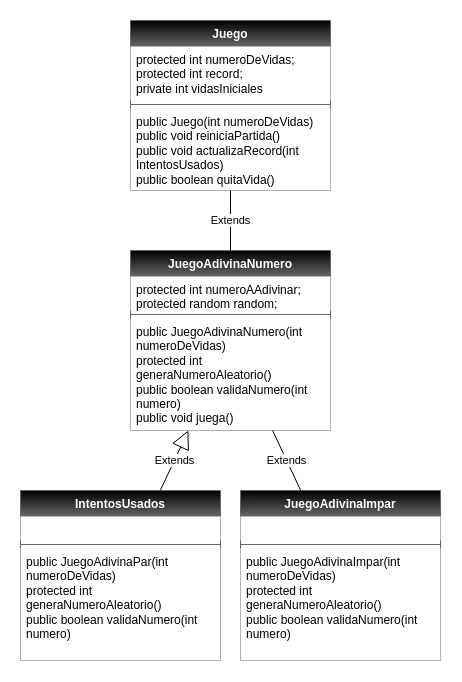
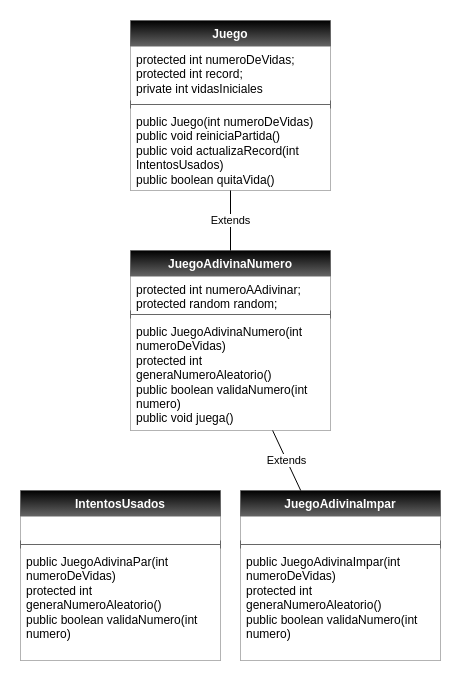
  <mxCell id="0" />
  <mxCell id="1" parent="0" />
  <mxCell id="2" value="&lt;font style=&quot;color: rgb(255, 255, 255);&quot;&gt;Juego&lt;/font&gt;" style="swimlane;fontStyle=1;align=center;verticalAlign=top;childLayout=stackLayout;horizontal=1;startSize=26;horizontalStack=0;resizeParent=1;resizeParentMax=0;resizeLast=0;collapsible=1;marginBottom=0;whiteSpace=wrap;html=1;labelBackgroundColor=none;fillColor=#000000;strokeColor=#666666;gradientColor=#666666;gradientDirection=south;" vertex="1" parent="1"><mxGeometry x="130" y="20" width="200" height="170" as="geometry" /></mxCell>
  <mxCell id="3" value="protected int numeroDeVidas;&lt;div&gt;protected int record;&lt;/div&gt;&lt;div&gt;private int vidasIniciales&lt;br&gt;&lt;div style=&quot;scrollbar-color: light-dark(#e2e2e2, #4b4b4b)&lt;br/&gt;&#09;&#09;&#09;&#09;&#09;light-dark(#fbfbfb, var(--dark-panel-color));&quot;&gt;&lt;br style=&quot;color: rgb(63, 63, 63); scrollbar-color: light-dark(#e2e2e2, #4b4b4b)&lt;br/&gt;&#09;&#09;&#09;&#09;&#09;light-dark(#fbfbfb, var(--dark-panel-color));&quot;&gt;&lt;/div&gt;&lt;/div&gt;" style="text;strokeColor=none;fillColor=#FFFFFF;align=left;verticalAlign=top;spacingLeft=4;spacingRight=4;overflow=hidden;rotatable=0;points=[[0,0.5],[1,0.5]];portConstraint=eastwest;whiteSpace=wrap;html=1;" vertex="1" parent="2"><mxGeometry y="26" width="200" height="54" as="geometry" /></mxCell>
  <mxCell id="4" value="" style="line;strokeWidth=1;fillColor=none;align=left;verticalAlign=middle;spacingTop=-1;spacingLeft=3;spacingRight=3;rotatable=0;labelPosition=right;points=[];portConstraint=eastwest;strokeColor=inherit;" vertex="1" parent="2"><mxGeometry y="80" width="200" height="8" as="geometry" /></mxCell>
  <mxCell id="5" value="public Juego(int numeroDeVidas)&lt;div&gt;public void reiniciaPartida()&lt;/div&gt;&lt;div&gt;public void actualizaRecord(int IntentosUsados)&lt;/div&gt;&lt;div&gt;public boolean quitaVida()&lt;/div&gt;" style="text;strokeColor=none;fillColor=#FFFFFF;align=left;verticalAlign=top;spacingLeft=4;spacingRight=4;overflow=hidden;rotatable=0;points=[[0,0.5],[1,0.5]];portConstraint=eastwest;whiteSpace=wrap;html=1;" vertex="1" parent="2"><mxGeometry y="88" width="200" height="82" as="geometry" /></mxCell>
  <mxCell id="6" value="&lt;font style=&quot;color: rgb(255, 255, 255);&quot;&gt;JuegoAdivinaNumero&lt;/font&gt;" style="swimlane;fontStyle=1;align=center;verticalAlign=top;childLayout=stackLayout;horizontal=1;startSize=26;horizontalStack=0;resizeParent=1;resizeParentMax=0;resizeLast=0;collapsible=1;marginBottom=0;whiteSpace=wrap;html=1;labelBackgroundColor=none;fillColor=#000000;strokeColor=#666666;gradientColor=#666666;gradientDirection=south;" vertex="1" parent="1"><mxGeometry x="130" y="250" width="200" height="180" as="geometry" /></mxCell>
  <mxCell id="7" value="protected int numeroAAdivinar;&lt;div&gt;protected random random;&lt;/div&gt;" style="text;strokeColor=none;fillColor=#FFFFFF;align=left;verticalAlign=top;spacingLeft=4;spacingRight=4;overflow=hidden;rotatable=0;points=[[0,0.5],[1,0.5]];portConstraint=eastwest;whiteSpace=wrap;html=1;" vertex="1" parent="6"><mxGeometry y="26" width="200" height="34" as="geometry" /></mxCell>
  <mxCell id="8" value="" style="line;strokeWidth=1;fillColor=none;align=left;verticalAlign=middle;spacingTop=-1;spacingLeft=3;spacingRight=3;rotatable=0;labelPosition=right;points=[];portConstraint=eastwest;strokeColor=inherit;" vertex="1" parent="6"><mxGeometry y="60" width="200" height="8" as="geometry" /></mxCell>
  <mxCell id="9" value="public JuegoAdivinaNumero(int numeroDeVidas)&lt;div&gt;&lt;font color=&quot;#000000&quot;&gt;protected int generaNumeroAleatorio()&lt;/font&gt;&lt;/div&gt;&lt;div&gt;&lt;font color=&quot;#000000&quot;&gt;public boolean validaNumero(int numero)&lt;br&gt;&lt;/font&gt;&lt;div&gt;public void juega()&lt;/div&gt;&lt;/div&gt;" style="text;strokeColor=none;fillColor=#FFFFFF;align=left;verticalAlign=top;spacingLeft=4;spacingRight=4;overflow=hidden;rotatable=0;points=[[0,0.5],[1,0.5]];portConstraint=eastwest;whiteSpace=wrap;html=1;" vertex="1" parent="6"><mxGeometry y="68" width="200" height="112" as="geometry" /></mxCell>
  <mxCell id="10" value="Extends" style="endArrow=none;endSize=16;endFill=0;html=1;" edge="1" parent="1" source="6" target="2"><mxGeometry width="160" relative="1" as="geometry"><mxPoint x="235" y="340" as="sourcePoint" /><mxPoint x="170" y="260" as="targetPoint" /></mxGeometry></mxCell>
  <mxCell id="11" value="&lt;font style=&quot;color: rgb(255, 255, 255);&quot;&gt;IntentosUsados&lt;/font&gt;" style="swimlane;fontStyle=1;align=center;verticalAlign=top;childLayout=stackLayout;horizontal=1;startSize=26;horizontalStack=0;resizeParent=1;resizeParentMax=0;resizeLast=0;collapsible=1;marginBottom=0;whiteSpace=wrap;html=1;labelBackgroundColor=none;fillColor=#000000;strokeColor=#666666;gradientColor=#666666;gradientDirection=south;" vertex="1" parent="1"><mxGeometry x="20" y="490" width="200" height="170" as="geometry" /></mxCell>
  <mxCell id="12" value="" style="text;strokeColor=none;fillColor=#FFFFFF;align=left;verticalAlign=top;spacingLeft=4;spacingRight=4;overflow=hidden;rotatable=0;points=[[0,0.5],[1,0.5]];portConstraint=eastwest;whiteSpace=wrap;html=1;" vertex="1" parent="11"><mxGeometry y="26" width="200" height="24" as="geometry" /></mxCell>
  <mxCell id="13" value="" style="line;strokeWidth=1;fillColor=none;align=left;verticalAlign=middle;spacingTop=-1;spacingLeft=3;spacingRight=3;rotatable=0;labelPosition=right;points=[];portConstraint=eastwest;strokeColor=inherit;" vertex="1" parent="11"><mxGeometry y="50" width="200" height="8" as="geometry" /></mxCell>
  <mxCell id="14" value="public JuegoAdivinaPar(int numeroDeVidas)&lt;div&gt;&lt;font color=&quot;#000000&quot;&gt;protected int generaNumeroAleatorio()&lt;br&gt;&lt;/font&gt;&lt;div&gt;public boolean validaNumero(int numero)&lt;/div&gt;&lt;/div&gt;" style="text;strokeColor=none;fillColor=#FFFFFF;align=left;verticalAlign=top;spacingLeft=4;spacingRight=4;overflow=hidden;rotatable=0;points=[[0,0.5],[1,0.5]];portConstraint=eastwest;whiteSpace=wrap;html=1;" vertex="1" parent="11"><mxGeometry y="58" width="200" height="112" as="geometry" /></mxCell>
  <mxCell id="15" value="&lt;font style=&quot;color: rgb(255, 255, 255);&quot;&gt;JuegoAdivinaImpar&lt;/font&gt;" style="swimlane;fontStyle=1;align=center;verticalAlign=top;childLayout=stackLayout;horizontal=1;startSize=26;horizontalStack=0;resizeParent=1;resizeParentMax=0;resizeLast=0;collapsible=1;marginBottom=0;whiteSpace=wrap;html=1;labelBackgroundColor=none;fillColor=#000000;strokeColor=#666666;gradientColor=#666666;gradientDirection=south;" vertex="1" parent="1"><mxGeometry x="240" y="490" width="200" height="170" as="geometry" /></mxCell>
  <mxCell id="16" value="" style="text;strokeColor=none;fillColor=#FFFFFF;align=left;verticalAlign=top;spacingLeft=4;spacingRight=4;overflow=hidden;rotatable=0;points=[[0,0.5],[1,0.5]];portConstraint=eastwest;whiteSpace=wrap;html=1;" vertex="1" parent="15"><mxGeometry y="26" width="200" height="24" as="geometry" /></mxCell>
  <mxCell id="17" value="" style="line;strokeWidth=1;fillColor=none;align=left;verticalAlign=middle;spacingTop=-1;spacingLeft=3;spacingRight=3;rotatable=0;labelPosition=right;points=[];portConstraint=eastwest;strokeColor=inherit;" vertex="1" parent="15"><mxGeometry y="50" width="200" height="8" as="geometry" /></mxCell>
  <mxCell id="18" value="public JuegoAdivinaImpar(int numeroDeVidas)&lt;div&gt;&lt;font color=&quot;#000000&quot;&gt;protected int generaNumeroAleatorio()&lt;br&gt;&lt;/font&gt;&lt;div&gt;public boolean validaNumero(int numero)&lt;/div&gt;&lt;/div&gt;" style="text;strokeColor=none;fillColor=#FFFFFF;align=left;verticalAlign=top;spacingLeft=4;spacingRight=4;overflow=hidden;rotatable=0;points=[[0,0.5],[1,0.5]];portConstraint=eastwest;whiteSpace=wrap;html=1;" vertex="1" parent="15"><mxGeometry y="58" width="200" height="112" as="geometry" /></mxCell>
- <mxCell id="19" value="Extends" style="endArrow=block;endSize=16;endFill=0;html=1;" edge="1" parent="1" source="11" target="6"><mxGeometry width="160" relative="1" as="geometry"><mxPoint x="205" y="540" as="sourcePoint" /><mxPoint x="140" y="460" as="targetPoint" /></mxGeometry></mxCell>
  <mxCell id="20" value="Extends" style="endArrow=none;endSize=16;endFill=0;html=1;" edge="1" parent="1" source="15" target="6"><mxGeometry width="160" relative="1" as="geometry"><mxPoint x="205" y="540" as="sourcePoint" /><mxPoint x="140" y="460" as="targetPoint" /></mxGeometry></mxCell>
